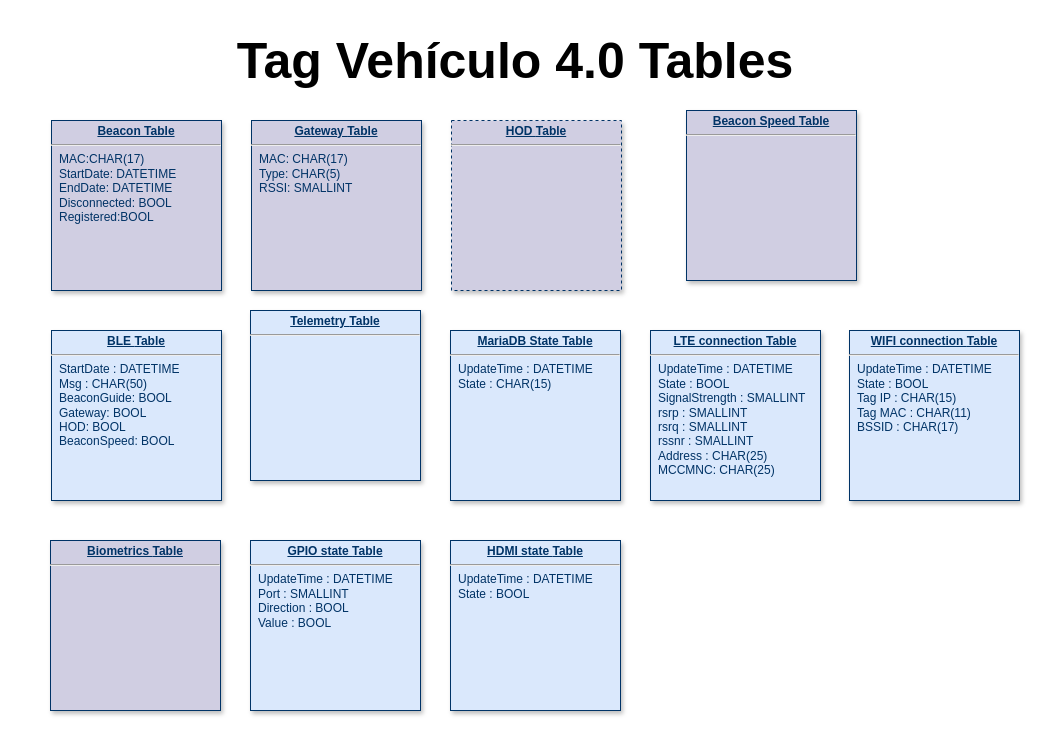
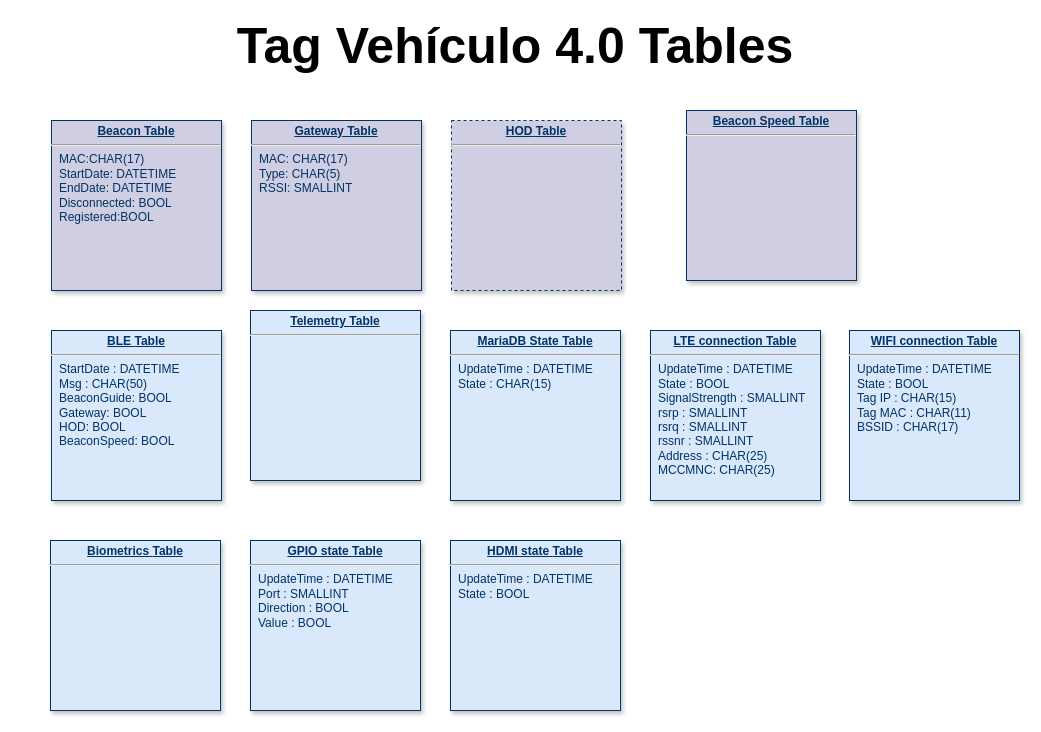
  <mxCell id="0" />
  <mxCell id="1" parent="0" />
  <mxCell id="2" value="&lt;p style=&quot;margin: 0px; margin-top: 4px; text-align: center; text-decoration: underline;&quot;&gt;&lt;b&gt;BLE&amp;nbsp;&lt;/b&gt;&lt;b style=&quot;background-color: initial;&quot;&gt;Table&lt;/b&gt;&lt;/p&gt;&lt;hr&gt;&lt;p style=&quot;margin: 0px; margin-left: 8px;&quot;&gt;StartDate : DATETIME&lt;/p&gt;&lt;p style=&quot;margin: 0px; margin-left: 8px;&quot;&gt;Msg : CHAR(50)&lt;/p&gt;&lt;p style=&quot;margin: 0px; margin-left: 8px;&quot;&gt;BeaconGuide: BOOL&lt;/p&gt;&lt;p style=&quot;margin: 0px; margin-left: 8px;&quot;&gt;Gateway: BOOL&lt;/p&gt;&lt;p style=&quot;margin: 0px; margin-left: 8px;&quot;&gt;HOD: BOOL&lt;/p&gt;&lt;p style=&quot;margin: 0px; margin-left: 8px;&quot;&gt;BeaconSpeed: BOOL&lt;/p&gt;" style="verticalAlign=top;align=left;overflow=fill;fontSize=12;fontFamily=Helvetica;html=1;strokeColor=#003366;shadow=1;fillColor=#DAE8FC;fontColor=#003366" parent="1" vertex="1"><mxGeometry x="51" y="330" width="170" height="170" as="geometry" /></mxCell>
  <mxCell id="3" value="&lt;p style=&quot;margin: 0px; margin-top: 4px; text-align: center; text-decoration: underline;&quot;&gt;&lt;b&gt;Beacon Table&lt;/b&gt;&lt;/p&gt;&lt;hr&gt;&lt;p style=&quot;margin: 0px; margin-left: 8px;&quot;&gt;MAC:CHAR(17)&lt;/p&gt;&lt;p style=&quot;margin: 0px; margin-left: 8px;&quot;&gt;StartDate: DATETIME&lt;/p&gt;&lt;p style=&quot;margin: 0px; margin-left: 8px;&quot;&gt;EndDate: DATETIME&lt;/p&gt;&lt;p style=&quot;margin: 0px; margin-left: 8px;&quot;&gt;Disconnected: BOOL&lt;/p&gt;&lt;p style=&quot;margin: 0px; margin-left: 8px;&quot;&gt;Registered:BOOL&lt;/p&gt;" style="verticalAlign=top;align=left;overflow=fill;fontSize=12;fontFamily=Helvetica;html=1;strokeColor=#003366;shadow=1;fillColor=#D0CEE2;fontColor=#003366" parent="1" vertex="1"><mxGeometry x="51" y="120" width="170" height="170" as="geometry" /></mxCell>
  <mxCell id="4" value="&lt;p style=&quot;margin: 0px; margin-top: 4px; text-align: center; text-decoration: underline;&quot;&gt;&lt;b&gt;Gateway&amp;nbsp;&lt;/b&gt;&lt;b style=&quot;background-color: initial;&quot;&gt;Table&lt;/b&gt;&lt;/p&gt;&lt;hr&gt;&lt;p style=&quot;margin: 0px; margin-left: 8px;&quot;&gt;MAC: CHAR(17)&lt;/p&gt;&lt;p style=&quot;margin: 0px; margin-left: 8px;&quot;&gt;Type: CHAR(5)&lt;/p&gt;&lt;p style=&quot;margin: 0px; margin-left: 8px;&quot;&gt;RSSI: SMALLINT&lt;/p&gt;" style="verticalAlign=top;align=left;overflow=fill;fontSize=12;fontFamily=Helvetica;html=1;strokeColor=#003366;shadow=1;fillColor=#D0CEE2;fontColor=#003366" parent="1" vertex="1"><mxGeometry x="251" y="120" width="170" height="170" as="geometry" /></mxCell>
  <mxCell id="5" value="&lt;p style=&quot;margin: 0px; margin-top: 4px; text-align: center; text-decoration: underline;&quot;&gt;&lt;b&gt;HOD&amp;nbsp;&lt;/b&gt;&lt;b style=&quot;background-color: initial;&quot;&gt;Table&lt;/b&gt;&lt;/p&gt;&lt;hr&gt;&lt;p style=&quot;margin: 0px; margin-left: 8px;&quot;&gt;&lt;br&gt;&lt;/p&gt;" style="verticalAlign=top;align=left;overflow=fill;fontSize=12;fontFamily=Helvetica;html=1;strokeColor=#003366;shadow=1;fillColor=#D0CEE2;fontColor=#003366;dashed=1;" parent="1" vertex="1"><mxGeometry x="451" y="120" width="170" height="170" as="geometry" /></mxCell>
  <mxCell id="6" value="&lt;p style=&quot;margin: 0px; margin-top: 4px; text-align: center; text-decoration: underline;&quot;&gt;&lt;b&gt;Beacon Speed&amp;nbsp;&lt;/b&gt;&lt;b style=&quot;background-color: initial;&quot;&gt;Table&lt;/b&gt;&lt;/p&gt;&lt;hr&gt;&lt;p style=&quot;margin: 0px; margin-left: 8px;&quot;&gt;&lt;br&gt;&lt;/p&gt;" style="verticalAlign=top;align=left;overflow=fill;fontSize=12;fontFamily=Helvetica;html=1;strokeColor=#003366;shadow=1;fillColor=#D0CEE2;fontColor=#003366" parent="1" vertex="1"><mxGeometry x="686" y="110" width="170" height="170" as="geometry" /></mxCell>
  <mxCell id="7" value="&lt;p style=&quot;margin: 0px; margin-top: 4px; text-align: center; text-decoration: underline;&quot;&gt;&lt;b&gt;GPIO state&amp;nbsp;&lt;/b&gt;&lt;b style=&quot;background-color: initial;&quot;&gt;Table&lt;/b&gt;&lt;/p&gt;&lt;hr&gt;&lt;p style=&quot;margin: 0px; margin-left: 8px;&quot;&gt;UpdateTime : DATETIME&lt;br&gt;&lt;/p&gt;&lt;p style=&quot;margin: 0px; margin-left: 8px;&quot;&gt;Port : SMALLINT&lt;/p&gt;&lt;p style=&quot;margin: 0px; margin-left: 8px;&quot;&gt;Direction : BOOL&lt;/p&gt;&lt;p style=&quot;margin: 0px; margin-left: 8px;&quot;&gt;Value : BOOL&lt;/p&gt;" style="verticalAlign=top;align=left;overflow=fill;fontSize=12;fontFamily=Helvetica;html=1;strokeColor=#003366;shadow=1;fillColor=#DAE8FC;fontColor=#003366" parent="1" vertex="1"><mxGeometry x="250" y="540" width="170" height="170" as="geometry" /></mxCell>
  <mxCell id="8" value="&lt;p style=&quot;margin: 0px; margin-top: 4px; text-align: center; text-decoration: underline;&quot;&gt;&lt;b&gt;HDMI state&amp;nbsp;&lt;/b&gt;&lt;b style=&quot;background-color: initial;&quot;&gt;Table&lt;/b&gt;&lt;/p&gt;&lt;hr&gt;&lt;p style=&quot;margin: 0px 0px 0px 8px;&quot;&gt;UpdateTime : DATETIME&lt;/p&gt;&lt;p style=&quot;margin: 0px 0px 0px 8px;&quot;&gt;State : BOOL&lt;/p&gt;&lt;p style=&quot;margin: 0px 0px 0px 8px;&quot;&gt;&lt;br&gt;&lt;/p&gt;" style="verticalAlign=top;align=left;overflow=fill;fontSize=12;fontFamily=Helvetica;html=1;strokeColor=#003366;shadow=1;fillColor=#DAE8FC;fontColor=#003366" parent="1" vertex="1"><mxGeometry x="450" y="540" width="170" height="170" as="geometry" /></mxCell>
  <mxCell id="9" value="&lt;p style=&quot;margin: 0px; margin-top: 4px; text-align: center; text-decoration: underline;&quot;&gt;&lt;b&gt;Telemetry&amp;nbsp;&lt;/b&gt;&lt;b style=&quot;background-color: initial;&quot;&gt;Table&lt;/b&gt;&lt;/p&gt;&lt;hr&gt;&lt;p style=&quot;margin: 0px; margin-left: 8px;&quot;&gt;&lt;br&gt;&lt;/p&gt;" style="verticalAlign=top;align=left;overflow=fill;fontSize=12;fontFamily=Helvetica;html=1;strokeColor=#003366;shadow=1;fillColor=#DAE8FC;fontColor=#003366" parent="1" vertex="1"><mxGeometry x="250" y="310" width="170" height="170" as="geometry" /></mxCell>
  <mxCell id="10" value="&lt;p style=&quot;margin: 0px; margin-top: 4px; text-align: center; text-decoration: underline;&quot;&gt;&lt;b&gt;LTE connection&amp;nbsp;&lt;/b&gt;&lt;b style=&quot;background-color: initial;&quot;&gt;Table&lt;/b&gt;&lt;/p&gt;&lt;hr&gt;&lt;p style=&quot;margin: 0px; margin-left: 8px;&quot;&gt;UpdateTime : DATETIME&lt;br&gt;&lt;/p&gt;&lt;p style=&quot;margin: 0px; margin-left: 8px;&quot;&gt;State : BOOL&lt;/p&gt;&lt;p style=&quot;margin: 0px; margin-left: 8px;&quot;&gt;SignalStrength : SMALLINT&lt;/p&gt;&lt;p style=&quot;margin: 0px; margin-left: 8px;&quot;&gt;rsrp : SMALLINT&lt;/p&gt;&lt;p style=&quot;margin: 0px; margin-left: 8px;&quot;&gt;rsrq : SMALLINT&lt;/p&gt;&lt;p style=&quot;margin: 0px; margin-left: 8px;&quot;&gt;rssnr : SMALLINT&lt;/p&gt;&lt;p style=&quot;margin: 0px; margin-left: 8px;&quot;&gt;Address : CHAR(25)&amp;nbsp;&lt;/p&gt;&lt;p style=&quot;margin: 0px; margin-left: 8px;&quot;&gt;MCCMNC: CHAR(25)&lt;/p&gt;" style="verticalAlign=top;align=left;overflow=fill;fontSize=12;fontFamily=Helvetica;html=1;strokeColor=#003366;shadow=1;fillColor=#DAE8FC;fontColor=#003366" parent="1" vertex="1"><mxGeometry x="650" y="330" width="170" height="170" as="geometry" /></mxCell>
- <mxCell id="11" value="&lt;p style=&quot;margin: 0px; margin-top: 4px; text-align: center; text-decoration: underline;&quot;&gt;&lt;b&gt;Biometrics&amp;nbsp;&lt;/b&gt;&lt;b style=&quot;background-color: initial;&quot;&gt;Table&lt;/b&gt;&lt;/p&gt;&lt;hr&gt;&lt;p style=&quot;margin: 0px; margin-left: 8px;&quot;&gt;&lt;br&gt;&lt;/p&gt;" style="verticalAlign=top;align=left;overflow=fill;fontSize=12;fontFamily=Helvetica;html=1;strokeColor=#003366;shadow=1;fillColor=#d0cee2;fontColor=#003366;" parent="1" vertex="1"><mxGeometry x="50" y="540" width="170" height="170" as="geometry" /></mxCell>
+ <mxCell id="11" value="&lt;p style=&quot;margin: 0px; margin-top: 4px; text-align: center; text-decoration: underline;&quot;&gt;&lt;b&gt;Biometrics&amp;nbsp;&lt;/b&gt;&lt;b style=&quot;background-color: initial;&quot;&gt;Table&lt;/b&gt;&lt;/p&gt;&lt;hr&gt;&lt;p style=&quot;margin: 0px; margin-left: 8px;&quot;&gt;&lt;br&gt;&lt;/p&gt;" style="verticalAlign=top;align=left;overflow=fill;fontSize=12;fontFamily=Helvetica;html=1;strokeColor=#003366;shadow=1;fillColor=#DAE8FC;fontColor=#003366" parent="1" vertex="1"><mxGeometry x="50" y="540" width="170" height="170" as="geometry" /></mxCell>
  <mxCell id="12" value="&lt;p style=&quot;margin: 0px; margin-top: 4px; text-align: center; text-decoration: underline;&quot;&gt;&lt;b&gt;MariaDB State&amp;nbsp;&lt;/b&gt;&lt;b style=&quot;background-color: initial;&quot;&gt;Table&lt;/b&gt;&lt;/p&gt;&lt;hr&gt;&lt;p style=&quot;margin: 0px 0px 0px 8px;&quot;&gt;UpdateTime : DATETIME&lt;/p&gt;&lt;p style=&quot;margin: 0px 0px 0px 8px;&quot;&gt;State : CHAR(15)&lt;/p&gt;&lt;p style=&quot;margin: 0px 0px 0px 8px;&quot;&gt;&lt;br&gt;&lt;/p&gt;" style="verticalAlign=top;align=left;overflow=fill;fontSize=12;fontFamily=Helvetica;html=1;strokeColor=#003366;shadow=1;fillColor=#DAE8FC;fontColor=#003366" parent="1" vertex="1"><mxGeometry x="450" y="330" width="170" height="170" as="geometry" /></mxCell>
  <mxCell id="13" value="&lt;p style=&quot;margin: 0px; margin-top: 4px; text-align: center; text-decoration: underline;&quot;&gt;&lt;b&gt;WIFI connection&amp;nbsp;&lt;/b&gt;&lt;b style=&quot;background-color: initial;&quot;&gt;Table&lt;/b&gt;&lt;/p&gt;&lt;hr&gt;&lt;p style=&quot;margin: 0px; margin-left: 8px;&quot;&gt;UpdateTime : DATETIME&lt;/p&gt;&lt;p style=&quot;margin: 0px; margin-left: 8px;&quot;&gt;State : BOOL&lt;/p&gt;&lt;p style=&quot;margin: 0px; margin-left: 8px;&quot;&gt;Tag IP :&amp;nbsp;&lt;span style=&quot;background-color: initial;&quot;&gt;CHAR(15)&lt;/span&gt;&lt;/p&gt;&lt;p style=&quot;margin: 0px; margin-left: 8px;&quot;&gt;Tag MAC : CHAR(11)&lt;/p&gt;&lt;p style=&quot;margin: 0px; margin-left: 8px;&quot;&gt;BSSID : CHAR(17)&lt;/p&gt;&lt;p style=&quot;margin: 0px; margin-left: 8px;&quot;&gt;&lt;br&gt;&lt;/p&gt;" style="verticalAlign=top;align=left;overflow=fill;fontSize=12;fontFamily=Helvetica;html=1;strokeColor=#003366;shadow=1;fillColor=#DAE8FC;fontColor=#003366;movable=1;resizable=1;rotatable=1;deletable=1;editable=1;locked=0;connectable=1;" parent="1" vertex="1"><mxGeometry x="849" y="330" width="170" height="170" as="geometry" /></mxCell>
- <mxCell id="14" value="Tag Vehículo 4.0 Tables" style="text;html=1;align=center;verticalAlign=middle;whiteSpace=wrap;rounded=0;fontSize=50;fontStyle=1" parent="1" vertex="1"><mxGeometry x="20" y="35" width="990" height="50" as="geometry" /></mxCell>
+ <mxCell id="14" value="Tag Vehículo 4.0 Tables" style="text;html=1;align=center;verticalAlign=middle;whiteSpace=wrap;rounded=0;fontSize=50;fontStyle=1" parent="1" vertex="1"><mxGeometry x="20" y="20" width="990" height="50" as="geometry" /></mxCell>
